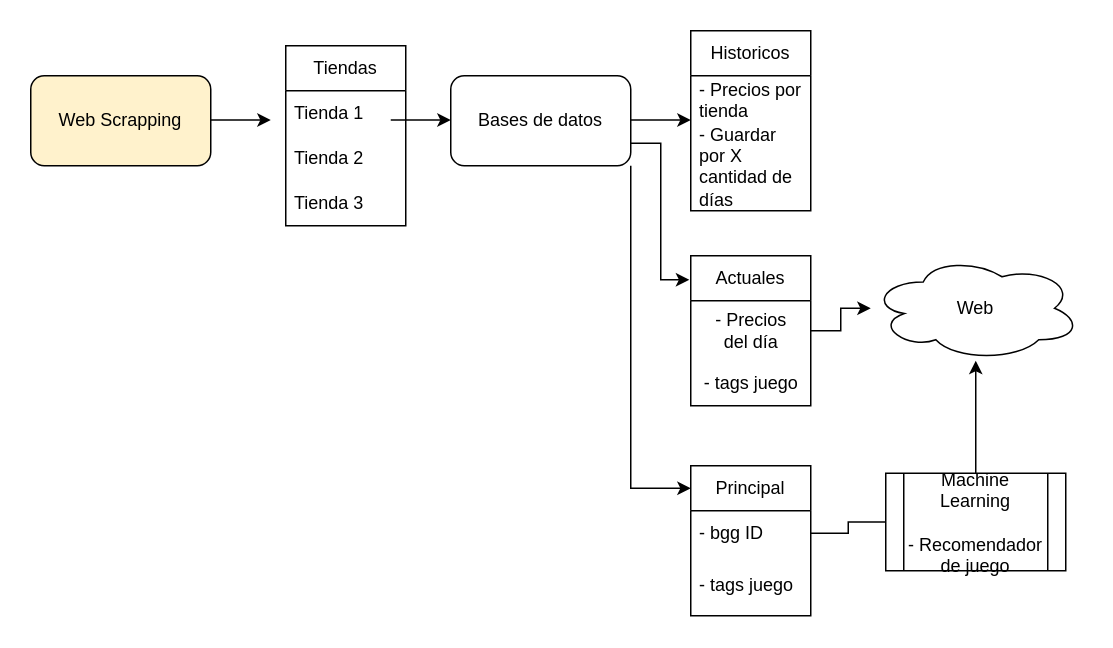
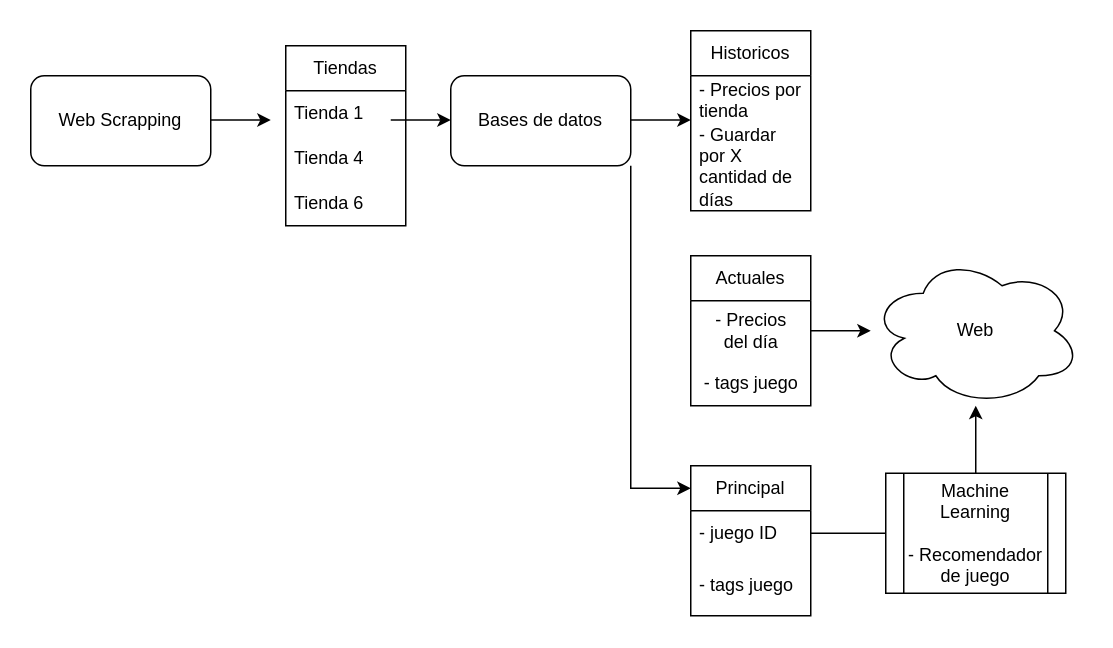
  <mxCell id="0" />
  <mxCell id="1" parent="0" />
- <mxCell id="2" value="Web Scrapping" style="rounded=1;whiteSpace=wrap;html=1;fillColor=#fff2cc;" parent="1" vertex="1"><mxGeometry x="20" y="50" width="120" height="60" as="geometry" /></mxCell>
- <mxCell id="3" style="edgeStyle=orthogonalEdgeStyle;rounded=0;orthogonalLoop=1;jettySize=auto;html=1;exitX=1;exitY=0.75;exitDx=0;exitDy=0;entryX=-0.012;entryY=0.16;entryDx=0;entryDy=0;entryPerimeter=0;" edge="1" parent="1" source="5" target="17"><mxGeometry relative="1" as="geometry" /></mxCell>
+ <mxCell id="2" value="Web Scrapping" style="rounded=1;whiteSpace=wrap;html=1;" parent="1" vertex="1"><mxGeometry x="20" y="50" width="120" height="60" as="geometry" /></mxCell>
  <mxCell id="4" style="edgeStyle=orthogonalEdgeStyle;rounded=0;orthogonalLoop=1;jettySize=auto;html=1;exitX=1;exitY=1;exitDx=0;exitDy=0;entryX=0;entryY=0.15;entryDx=0;entryDy=0;entryPerimeter=0;" edge="1" parent="1" source="5" target="20"><mxGeometry relative="1" as="geometry" /></mxCell>
  <mxCell id="5" value="Bases de datos" style="rounded=1;whiteSpace=wrap;html=1;" parent="1" vertex="1"><mxGeometry x="300" y="50" width="120" height="60" as="geometry" /></mxCell>
  <mxCell id="6" value="" style="endArrow=classic;html=1;rounded=0;" parent="1" edge="1"><mxGeometry width="50" height="50" relative="1" as="geometry"><mxPoint x="140" y="79.5" as="sourcePoint" /><mxPoint x="180" y="79.5" as="targetPoint" /></mxGeometry></mxCell>
  <mxCell id="7" value="" style="endArrow=classic;html=1;rounded=0;" parent="1" edge="1"><mxGeometry width="50" height="50" relative="1" as="geometry"><mxPoint x="260" y="79.5" as="sourcePoint" /><mxPoint x="300" y="79.5" as="targetPoint" /></mxGeometry></mxCell>
  <mxCell id="8" value="" style="endArrow=classic;html=1;rounded=0;" parent="1" edge="1"><mxGeometry width="50" height="50" relative="1" as="geometry"><mxPoint x="420" y="79.5" as="sourcePoint" /><mxPoint x="460" y="79.5" as="targetPoint" /></mxGeometry></mxCell>
- <mxCell id="9" value="Web" style="ellipse;shape=cloud;whiteSpace=wrap;html=1;" parent="1" vertex="1"><mxGeometry x="580" y="170" width="140" height="70" as="geometry" /></mxCell>
+ <mxCell id="9" value="Web" style="ellipse;shape=cloud;whiteSpace=wrap;html=1;" parent="1" vertex="1"><mxGeometry x="580" y="170" width="140" height="100" as="geometry" /></mxCell>
  <mxCell id="10" value="Historicos" style="swimlane;fontStyle=0;childLayout=stackLayout;horizontal=1;startSize=30;horizontalStack=0;resizeParent=1;resizeParentMax=0;resizeLast=0;collapsible=1;marginBottom=0;whiteSpace=wrap;html=1;" parent="1" vertex="1"><mxGeometry x="460" y="20" width="80" height="120" as="geometry" /></mxCell>
  <mxCell id="11" value="&lt;div&gt;- Precios por&lt;/div&gt;&lt;div&gt;tienda&lt;br&gt;&lt;/div&gt;" style="text;strokeColor=none;fillColor=none;align=left;verticalAlign=middle;spacingLeft=4;spacingRight=4;overflow=hidden;points=[[0,0.5],[1,0.5]];portConstraint=eastwest;rotatable=0;whiteSpace=wrap;html=1;" parent="10" vertex="1"><mxGeometry y="30" width="80" height="30" as="geometry" /></mxCell>
  <mxCell id="12" value="- Guardar por X cantidad de días" style="text;strokeColor=none;fillColor=none;align=left;verticalAlign=middle;spacingLeft=4;spacingRight=4;overflow=hidden;points=[[0,0.5],[1,0.5]];portConstraint=eastwest;rotatable=0;whiteSpace=wrap;html=1;" parent="10" vertex="1"><mxGeometry y="60" width="80" height="60" as="geometry" /></mxCell>
  <mxCell id="13" value="Tiendas" style="swimlane;fontStyle=0;childLayout=stackLayout;horizontal=1;startSize=30;horizontalStack=0;resizeParent=1;resizeParentMax=0;resizeLast=0;collapsible=1;marginBottom=0;whiteSpace=wrap;html=1;" parent="1" vertex="1"><mxGeometry x="190" y="30" width="80" height="120" as="geometry" /></mxCell>
  <mxCell id="14" value="&lt;div&gt;Tienda 1&lt;/div&gt;" style="text;strokeColor=none;fillColor=none;align=left;verticalAlign=middle;spacingLeft=4;spacingRight=4;overflow=hidden;points=[[0,0.5],[1,0.5]];portConstraint=eastwest;rotatable=0;whiteSpace=wrap;html=1;" parent="13" vertex="1"><mxGeometry y="30" width="80" height="30" as="geometry" /></mxCell>
- <mxCell id="15" value="Tienda 2" style="text;strokeColor=none;fillColor=none;align=left;verticalAlign=middle;spacingLeft=4;spacingRight=4;overflow=hidden;points=[[0,0.5],[1,0.5]];portConstraint=eastwest;rotatable=0;whiteSpace=wrap;html=1;" parent="13" vertex="1"><mxGeometry y="60" width="80" height="30" as="geometry" /></mxCell>
- <mxCell id="16" value="Tienda 3" style="text;strokeColor=none;fillColor=none;align=left;verticalAlign=middle;spacingLeft=4;spacingRight=4;overflow=hidden;points=[[0,0.5],[1,0.5]];portConstraint=eastwest;rotatable=0;whiteSpace=wrap;html=1;" parent="13" vertex="1"><mxGeometry y="90" width="80" height="30" as="geometry" /></mxCell>
+ <mxCell id="15" value="Tienda 4" style="text;strokeColor=none;fillColor=none;align=left;verticalAlign=middle;spacingLeft=4;spacingRight=4;overflow=hidden;points=[[0,0.5],[1,0.5]];portConstraint=eastwest;rotatable=0;whiteSpace=wrap;html=1;" parent="13" vertex="1"><mxGeometry y="60" width="80" height="30" as="geometry" /></mxCell>
+ <mxCell id="16" value="Tienda 6" style="text;strokeColor=none;fillColor=none;align=left;verticalAlign=middle;spacingLeft=4;spacingRight=4;overflow=hidden;points=[[0,0.5],[1,0.5]];portConstraint=eastwest;rotatable=0;whiteSpace=wrap;html=1;" parent="13" vertex="1"><mxGeometry y="90" width="80" height="30" as="geometry" /></mxCell>
  <mxCell id="17" value="Actuales" style="swimlane;fontStyle=0;childLayout=stackLayout;horizontal=1;startSize=30;horizontalStack=0;resizeParent=1;resizeParentMax=0;resizeLast=0;collapsible=1;marginBottom=0;whiteSpace=wrap;html=1;" parent="1" vertex="1"><mxGeometry x="460" y="170" width="80" height="100" as="geometry" /></mxCell>
  <mxCell id="18" value="&lt;div align=&quot;center&quot;&gt;- Precios&lt;/div&gt;&lt;div align=&quot;center&quot;&gt;del día&lt;br&gt;&lt;/div&gt;" style="text;html=1;align=center;verticalAlign=middle;resizable=0;points=[];autosize=1;strokeColor=none;fillColor=none;" parent="17" vertex="1"><mxGeometry y="30" width="80" height="40" as="geometry" /></mxCell>
  <mxCell id="19" value="- tags juego" style="text;html=1;align=center;verticalAlign=middle;resizable=0;points=[];autosize=1;strokeColor=none;fillColor=none;" vertex="1" parent="17"><mxGeometry y="70" width="80" height="30" as="geometry" /></mxCell>
  <mxCell id="20" value="Principal" style="swimlane;fontStyle=0;childLayout=stackLayout;horizontal=1;startSize=30;horizontalStack=0;resizeParent=1;resizeParentMax=0;resizeLast=0;collapsible=1;marginBottom=0;whiteSpace=wrap;html=1;" parent="1" vertex="1"><mxGeometry x="460" y="310" width="80" height="100" as="geometry" /></mxCell>
- <mxCell id="21" value="- bgg ID" style="text;strokeColor=none;fillColor=none;align=left;verticalAlign=middle;spacingLeft=4;spacingRight=4;overflow=hidden;points=[[0,0.5],[1,0.5]];portConstraint=eastwest;rotatable=0;whiteSpace=wrap;html=1;" parent="20" vertex="1"><mxGeometry y="30" width="80" height="30" as="geometry" /></mxCell>
+ <mxCell id="21" value="- juego ID" style="text;strokeColor=none;fillColor=none;align=left;verticalAlign=middle;spacingLeft=4;spacingRight=4;overflow=hidden;points=[[0,0.5],[1,0.5]];portConstraint=eastwest;rotatable=0;whiteSpace=wrap;html=1;" parent="20" vertex="1"><mxGeometry y="30" width="80" height="30" as="geometry" /></mxCell>
  <mxCell id="22" value="- tags juego" style="text;strokeColor=none;fillColor=none;align=left;verticalAlign=middle;spacingLeft=4;spacingRight=4;overflow=hidden;points=[[0,0.5],[1,0.5]];portConstraint=eastwest;rotatable=0;whiteSpace=wrap;html=1;" parent="20" vertex="1"><mxGeometry y="60" width="80" height="40" as="geometry" /></mxCell>
  <mxCell id="23" style="edgeStyle=orthogonalEdgeStyle;rounded=0;orthogonalLoop=1;jettySize=auto;html=1;" parent="1" source="18" target="9" edge="1"><mxGeometry relative="1" as="geometry" /></mxCell>
  <mxCell id="24" style="edgeStyle=orthogonalEdgeStyle;rounded=0;orthogonalLoop=1;jettySize=auto;html=1;" edge="1" parent="1" source="25" target="9"><mxGeometry relative="1" as="geometry" /></mxCell>
- <mxCell id="25" value="&lt;div&gt;Machine Learning&lt;/div&gt;&lt;div&gt;&lt;br&gt;&lt;/div&gt;&lt;div&gt;- Recomendador de juego&lt;br&gt;&lt;/div&gt;" style="shape=process;whiteSpace=wrap;html=1;backgroundOutline=1;" vertex="1" parent="1"><mxGeometry x="590" y="315" width="120" height="65" as="geometry" /></mxCell>
+ <mxCell id="25" value="&lt;div&gt;Machine Learning&lt;/div&gt;&lt;div&gt;&lt;br&gt;&lt;/div&gt;&lt;div&gt;- Recomendador de juego&lt;br&gt;&lt;/div&gt;" style="shape=process;whiteSpace=wrap;html=1;backgroundOutline=1;" vertex="1" parent="1"><mxGeometry x="590" y="315" width="120" height="80" as="geometry" /></mxCell>
  <mxCell id="26" style="edgeStyle=orthogonalEdgeStyle;rounded=0;orthogonalLoop=1;jettySize=auto;html=1;exitX=1;exitY=0.5;exitDx=0;exitDy=0;entryX=0;entryY=0.5;entryDx=0;entryDy=0;endArrow=none;" edge="1" parent="1" source="21" target="25"><mxGeometry relative="1" as="geometry" /></mxCell>
